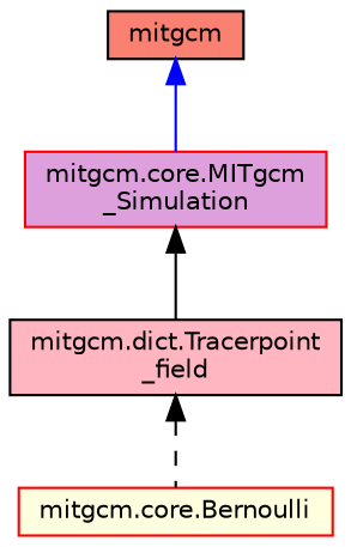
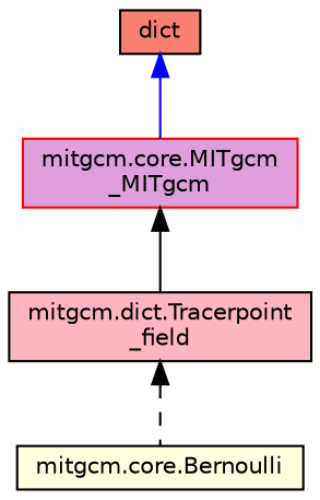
  digraph {
    node [color=red fontname=Helvetica fontsize=10 shape=record style=filled]
    edge [color=black dir=back fontname=Helvetica fontsize=10 labelfontname=Helvetica labelfontsize=10 style=solid]
-   n1 [fillcolor=lightyellow fontcolor=black height=0.2 label="mitgcm.core.Bernoulli" width=0.4]
+   n1 [color=black fillcolor=lightyellow fontcolor=black height=0.2 label="mitgcm.core.Bernoulli" width=0.4]
    n2 [color=black fillcolor=lightpink height=0.2 label="mitgcm.dict.Tracerpoint\l_field" width=0.4]
-   n3 [fillcolor=plum height=0.2 label="mitgcm.core.MITgcm\l_Simulation" width=0.4]
-   n4 [color=black fillcolor=salmon height=0.2 label=mitgcm width=0.4]
+   n3 [fillcolor=plum height=0.2 label="mitgcm.core.MITgcm\l_MITgcm" width=0.4]
+   n4 [color=black fillcolor=salmon height=0.2 label=dict width=0.4]
    n2 -> n1 [style=dashed]
    n3 -> n2
    n4 -> n3 [color=blue]
  }
